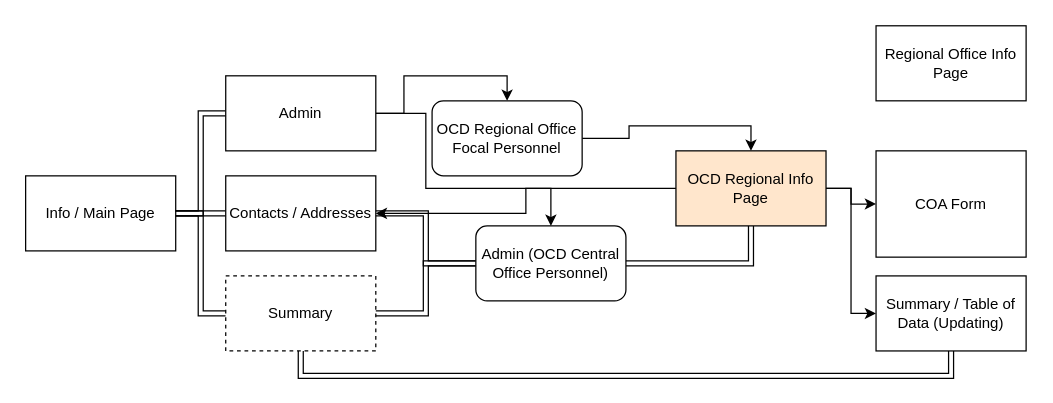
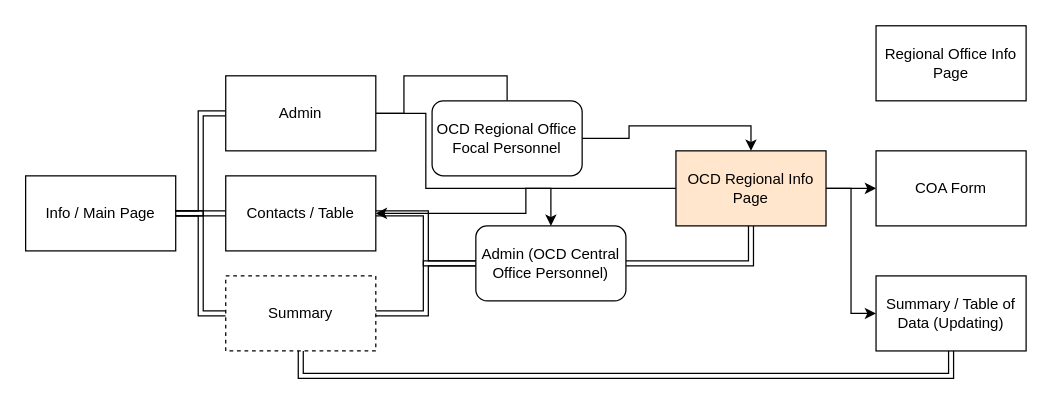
  <mxCell id="0" />
  <mxCell id="1" parent="0" />
  <mxCell id="2" value="Info / Main Page" style="rounded=0;whiteSpace=wrap;html=1;" vertex="1" parent="1"><mxGeometry x="20" y="140" width="120" height="60" as="geometry" /></mxCell>
  <mxCell id="3" style="edgeStyle=orthogonalEdgeStyle;shape=link;rounded=0;orthogonalLoop=1;jettySize=auto;html=1;" edge="1" parent="1" source="6"><mxGeometry relative="1" as="geometry"><mxPoint x="140" y="170" as="targetPoint" /><Array as="points"><mxPoint x="160" y="90" /><mxPoint x="160" y="170" /></Array></mxGeometry></mxCell>
- <mxCell id="4" style="edgeStyle=orthogonalEdgeStyle;rounded=0;orthogonalLoop=1;jettySize=auto;html=1;entryX=0.5;entryY=0;entryDx=0;entryDy=0;" edge="1" parent="1" source="6" target="12"><mxGeometry relative="1" as="geometry" /></mxCell>
+ <mxCell id="4" style="edgeStyle=orthogonalEdgeStyle;rounded=0;orthogonalLoop=1;jettySize=auto;html=1;entryX=0.5;entryY=0;entryDx=0;entryDy=0;endArrow=none;" edge="1" parent="1" source="6" target="12"><mxGeometry relative="1" as="geometry" /></mxCell>
  <mxCell id="5" style="edgeStyle=orthogonalEdgeStyle;rounded=0;orthogonalLoop=1;jettySize=auto;html=1;entryX=0.5;entryY=0;entryDx=0;entryDy=0;" edge="1" parent="1" source="6" target="16"><mxGeometry relative="1" as="geometry"><Array as="points"><mxPoint x="340" y="90" /><mxPoint x="340" y="150" /><mxPoint x="440" y="150" /></Array></mxGeometry></mxCell>
  <mxCell id="6" value="Admin" style="rounded=0;whiteSpace=wrap;html=1;" vertex="1" parent="1"><mxGeometry x="180" y="60" width="120" height="60" as="geometry" /></mxCell>
  <mxCell id="7" value="" style="rounded=0;orthogonalLoop=1;jettySize=auto;html=1;shape=link;edgeStyle=orthogonalEdgeStyle;" edge="1" parent="1" source="8" target="2"><mxGeometry relative="1" as="geometry" /></mxCell>
- <mxCell id="8" value="Contacts / Addresses" style="rounded=0;whiteSpace=wrap;html=1;" vertex="1" parent="1"><mxGeometry x="180" y="140" width="120" height="60" as="geometry" /></mxCell>
+ <mxCell id="8" value="Contacts / Table" style="rounded=0;whiteSpace=wrap;html=1;" vertex="1" parent="1"><mxGeometry x="180" y="140" width="120" height="60" as="geometry" /></mxCell>
  <mxCell id="9" style="edgeStyle=orthogonalEdgeStyle;shape=link;rounded=0;orthogonalLoop=1;jettySize=auto;html=1;entryX=1;entryY=0.5;entryDx=0;entryDy=0;" edge="1" parent="1" source="10" target="2"><mxGeometry relative="1" as="geometry" /></mxCell>
  <mxCell id="10" value="Summary" style="rounded=0;whiteSpace=wrap;html=1;dashed=1;" vertex="1" parent="1"><mxGeometry x="180" y="220" width="120" height="60" as="geometry" /></mxCell>
  <mxCell id="11" style="edgeStyle=orthogonalEdgeStyle;rounded=0;orthogonalLoop=1;jettySize=auto;html=1;entryX=0.5;entryY=0;entryDx=0;entryDy=0;" edge="1" parent="1" source="12" target="20"><mxGeometry relative="1" as="geometry" /></mxCell>
  <mxCell id="12" value="OCD Regional Office Focal Personnel" style="rounded=1;whiteSpace=wrap;html=1;" vertex="1" parent="1"><mxGeometry x="345" y="80" width="120" height="60" as="geometry" /></mxCell>
  <mxCell id="13" style="edgeStyle=orthogonalEdgeStyle;shape=link;rounded=0;orthogonalLoop=1;jettySize=auto;html=1;entryX=1;entryY=0.5;entryDx=0;entryDy=0;" edge="1" parent="1" source="16" target="8"><mxGeometry relative="1" as="geometry" /></mxCell>
  <mxCell id="14" style="edgeStyle=orthogonalEdgeStyle;shape=link;rounded=0;orthogonalLoop=1;jettySize=auto;html=1;entryX=1;entryY=0.5;entryDx=0;entryDy=0;" edge="1" parent="1" source="16" target="10"><mxGeometry relative="1" as="geometry" /></mxCell>
  <mxCell id="15" style="edgeStyle=orthogonalEdgeStyle;shape=link;rounded=0;orthogonalLoop=1;jettySize=auto;html=1;entryX=0.5;entryY=1;entryDx=0;entryDy=0;" edge="1" parent="1" source="16" target="20"><mxGeometry relative="1" as="geometry" /></mxCell>
  <mxCell id="16" value="Admin (OCD Central Office Personnel)" style="rounded=1;whiteSpace=wrap;html=1;" vertex="1" parent="1"><mxGeometry x="380" y="180" width="120" height="60" as="geometry" /></mxCell>
  <mxCell id="17" style="edgeStyle=orthogonalEdgeStyle;rounded=0;orthogonalLoop=1;jettySize=auto;html=1;" edge="1" parent="1" source="20" target="8"><mxGeometry relative="1" as="geometry" /></mxCell>
  <mxCell id="18" style="edgeStyle=orthogonalEdgeStyle;rounded=0;orthogonalLoop=1;jettySize=auto;html=1;entryX=0;entryY=0.5;entryDx=0;entryDy=0;" edge="1" parent="1" source="20" target="21"><mxGeometry relative="1" as="geometry" /></mxCell>
  <mxCell id="19" style="edgeStyle=orthogonalEdgeStyle;rounded=0;orthogonalLoop=1;jettySize=auto;html=1;entryX=0;entryY=0.5;entryDx=0;entryDy=0;" edge="1" parent="1" source="20" target="24"><mxGeometry relative="1" as="geometry" /></mxCell>
  <mxCell id="20" value="OCD Regional Info Page" style="rounded=0;whiteSpace=wrap;html=1;fillColor=#ffe6cc;" vertex="1" parent="1"><mxGeometry x="540" y="120" width="120" height="60" as="geometry" /></mxCell>
- <mxCell id="21" value="COA Form" style="rounded=0;whiteSpace=wrap;html=1;" vertex="1" parent="1"><mxGeometry x="700" y="120" width="120" height="85" as="geometry" /></mxCell>
+ <mxCell id="21" value="COA Form" style="rounded=0;whiteSpace=wrap;html=1;" vertex="1" parent="1"><mxGeometry x="700" y="120" width="120" height="60" as="geometry" /></mxCell>
  <mxCell id="22" value="Regional Office Info Page" style="rounded=0;whiteSpace=wrap;html=1;" vertex="1" parent="1"><mxGeometry x="700" y="20" width="120" height="60" as="geometry" /></mxCell>
  <mxCell id="23" style="edgeStyle=orthogonalEdgeStyle;shape=link;rounded=0;orthogonalLoop=1;jettySize=auto;html=1;entryX=0.5;entryY=1;entryDx=0;entryDy=0;" edge="1" parent="1" source="24" target="10"><mxGeometry relative="1" as="geometry"><Array as="points"><mxPoint x="760" y="300" /><mxPoint x="240" y="300" /></Array></mxGeometry></mxCell>
  <mxCell id="24" value="Summary / Table of Data (Updating)" style="rounded=0;whiteSpace=wrap;html=1;" vertex="1" parent="1"><mxGeometry x="700" y="220" width="120" height="60" as="geometry" /></mxCell>
